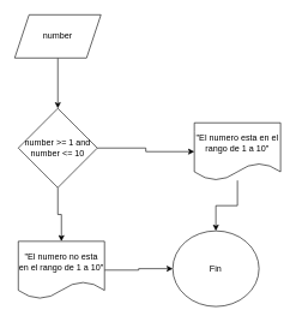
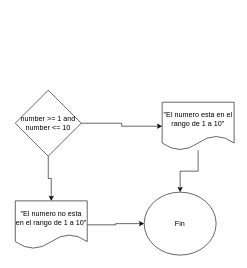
  <mxCell id="0" />
  <mxCell id="1" parent="0" />
  <mxCell id="2" value="Fin" style="ellipse;whiteSpace=wrap;html=1;" vertex="1" parent="1"><mxGeometry x="240" y="320" width="120" height="105" as="geometry" /></mxCell>
- <mxCell id="3" style="edgeStyle=orthogonalEdgeStyle;rounded=0;orthogonalLoop=1;jettySize=auto;html=1;" edge="1" parent="1" source="4" target="7"><mxGeometry relative="1" as="geometry" /></mxCell>
- <mxCell id="4" value="number" style="shape=parallelogram;perimeter=parallelogramPerimeter;whiteSpace=wrap;html=1;fixedSize=1;" vertex="1" parent="1"><mxGeometry x="20" y="20" width="120" height="60" as="geometry" /></mxCell>
  <mxCell id="5" style="edgeStyle=orthogonalEdgeStyle;rounded=0;orthogonalLoop=1;jettySize=auto;html=1;" edge="1" parent="1" source="7" target="11"><mxGeometry relative="1" as="geometry" /></mxCell>
  <mxCell id="6" style="edgeStyle=orthogonalEdgeStyle;rounded=0;orthogonalLoop=1;jettySize=auto;html=1;" edge="1" parent="1" source="7" target="9"><mxGeometry relative="1" as="geometry" /></mxCell>
  <mxCell id="7" value="number &amp;gt;= 1 and number &amp;lt;= 10" style="rhombus;whiteSpace=wrap;html=1;" vertex="1" parent="1"><mxGeometry x="25" y="150" width="110" height="110" as="geometry" /></mxCell>
  <mxCell id="8" style="edgeStyle=orthogonalEdgeStyle;rounded=0;orthogonalLoop=1;jettySize=auto;html=1;" edge="1" parent="1" source="9" target="2"><mxGeometry relative="1" as="geometry" /></mxCell>
  <mxCell id="9" value="&quot;El numero esta en el rango de 1 a 10&quot;" style="shape=document;whiteSpace=wrap;html=1;boundedLbl=1;" vertex="1" parent="1"><mxGeometry x="270" y="170" width="120" height="80" as="geometry" /></mxCell>
  <mxCell id="10" style="edgeStyle=orthogonalEdgeStyle;rounded=0;orthogonalLoop=1;jettySize=auto;html=1;" edge="1" parent="1" source="11" target="2"><mxGeometry relative="1" as="geometry" /></mxCell>
  <mxCell id="11" value="&quot;El numero no esta en el rango de 1 a 10&quot;" style="shape=document;whiteSpace=wrap;html=1;boundedLbl=1;" vertex="1" parent="1"><mxGeometry x="25" y="334.5" width="120" height="80" as="geometry" /></mxCell>
